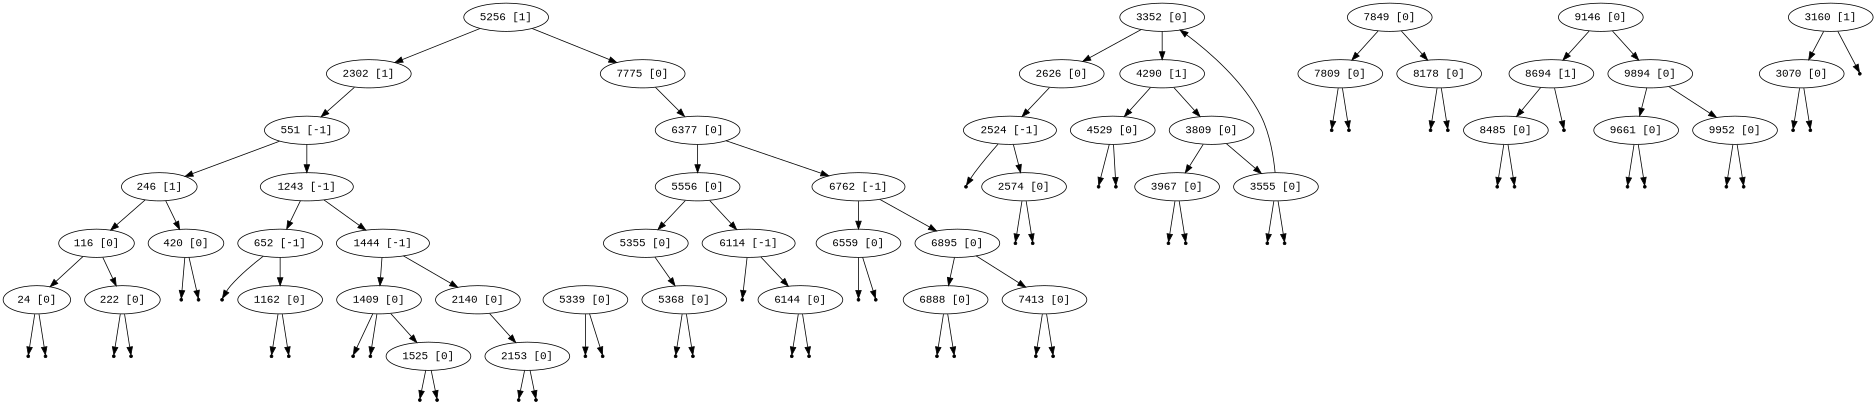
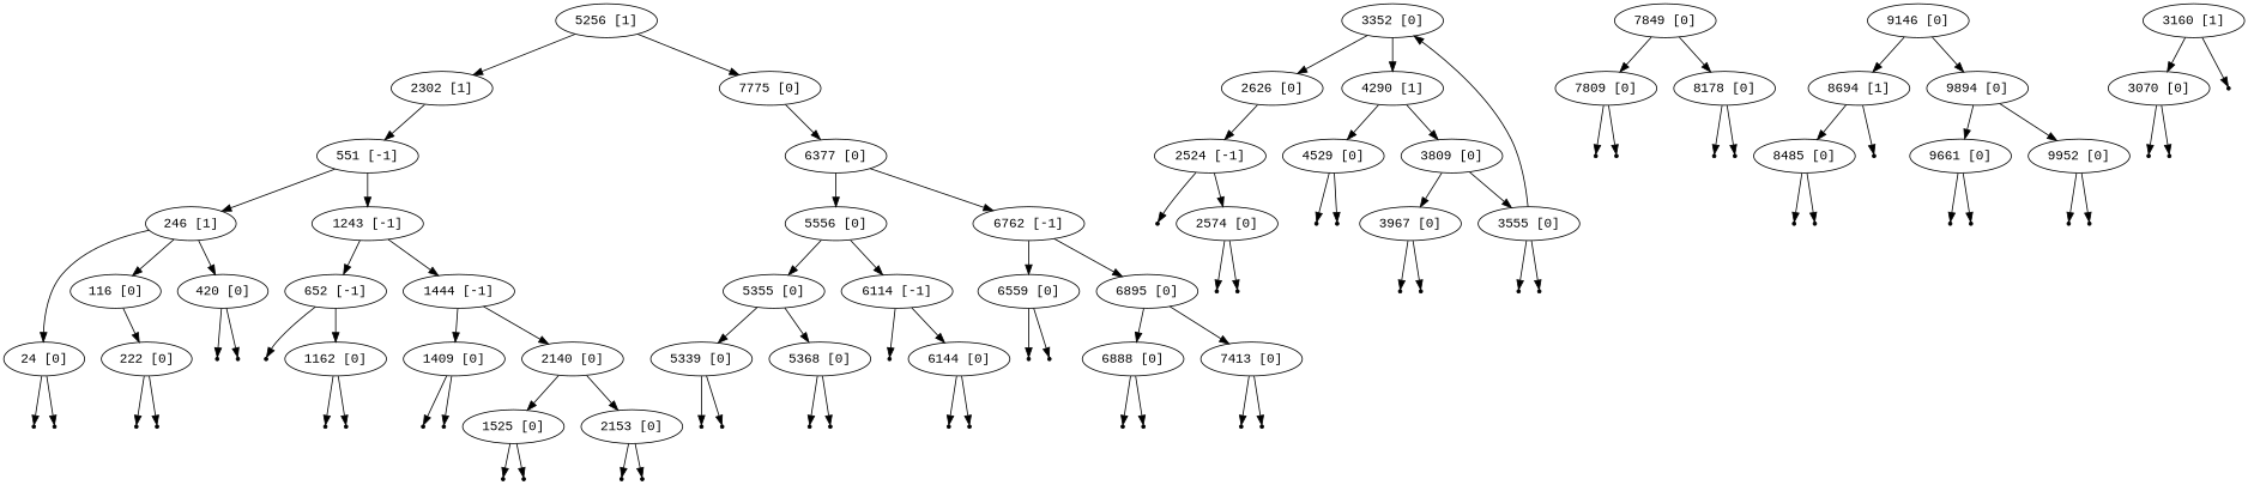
  digraph {
    fontname="Liberation Mono"
    node [fontname="Liberation Mono" shape=point]
    edge [fontname="Liberation Mono"]
    n1 [label="5256 [1]" shape=""]
    n2 [label="2302 [1]" shape=""]
    n3 [label="7775 [0]" shape=""]
    n4 [label="551 [-1]" shape=""]
    n5 [label="6377 [0]" shape=""]
    n6 [label="246 [1]" shape=""]
    n7 [label="1243 [-1]" shape=""]
    n8 [label="3352 [0]" shape=""]
    n9 [label="2626 [0]" shape=""]
    n10 [label="4290 [1]" shape=""]
    n11 [label="5556 [0]" shape=""]
    n12 [label="6762 [-1]" shape=""]
    n13 [label="116 [0]" shape=""]
    n14 [label="420 [0]" shape=""]
    n15 [label="652 [-1]" shape=""]
    n16 [label="1444 [-1]" shape=""]
    n17 [label="2524 [-1]" shape=""]
    n18 [label="3809 [0]" shape=""]
    n19 [label="4529 [0]" shape=""]
    n20 [label="5355 [0]" shape=""]
    n21 [label="6114 [-1]" shape=""]
    n22 [label="6559 [0]" shape=""]
    n23 [label="6895 [0]" shape=""]
    n24 [label="7849 [0]" shape=""]
    n25 [label="7809 [0]" shape=""]
    n26 [label="8178 [0]" shape=""]
    n27 [label="9146 [0]" shape=""]
    n28 [label="8694 [1]" shape=""]
    n29 [label="9894 [0]" shape=""]
    n30 [label="24 [0]" shape=""]
    n31 [label="222 [0]" shape=""]
    null0
    null1
    null2
    n35 [label="1162 [0]" shape=""]
    n36 [label="1409 [0]" shape=""]
    n37 [label="2140 [0]" shape=""]
    null3
    n39 [label="2574 [0]" shape=""]
    n40 [label="3160 [1]" shape=""]
    n41 [label="3070 [0]" shape=""]
    null4
    n43 [label="3555 [0]" shape=""]
    n44 [label="3967 [0]" shape=""]
    null5
    null6
    n47 [label="5339 [0]" shape=""]
    n48 [label="5368 [0]" shape=""]
    null7
    n50 [label="6144 [0]" shape=""]
    null8
    null9
    n53 [label="6888 [0]" shape=""]
    n54 [label="7413 [0]" shape=""]
    null10
    null11
    null12
    null13
    n59 [label="8485 [0]" shape=""]
    null14
    n61 [label="9661 [0]" shape=""]
    n62 [label="9952 [0]" shape=""]
    null15
    null16
    null17
    null18
    null19
    null20
    null21
    null22
    n71 [label="1525 [0]" shape=""]
    n72 [label="2153 [0]" shape=""]
    null23
    null24
    null25
    null26
    null27
    null28
    null29
    null30
    null31
    null32
    null33
    null34
    null35
    null36
    null37
    null38
    null39
    null40
    null41
    null42
    null43
    null44
    null45
    null46
    null47
    null48
    null49
    null50
    n1 -> n2
    n1 -> n3
    n2 -> n4
    n3 -> n5
    n4 -> n6
    n4 -> n7
    n5 -> n11
    n5 -> n12
    n6 -> n13
    n6 -> n14
    n7 -> n15
    n7 -> n16
    n8 -> n9
    n8 -> n10
    n9 -> n17
    n10 -> n18
    n10 -> n19
    n11 -> n20
    n11 -> n21
    n12 -> n22
    n12 -> n23
-   n13 -> n30
+   n6 -> n30
    n13 -> n31
    n14 -> null0
    n14 -> null1
    n15 -> null2
    n15 -> n35
    n16 -> n36
    n16 -> n37
    n17 -> null3
    n17 -> n39
    n18 -> n43
    n18 -> n44
    n19 -> null5
    n19 -> null6
+   n20 -> n47
    n20 -> n48
    n21 -> null7
    n21 -> n50
    n22 -> null8
    n22 -> null9
    n23 -> n53
    n23 -> n54
    n24 -> n25
    n24 -> n26
    n25 -> null10
    n25 -> null11
    n26 -> null12
    n26 -> null13
    n27 -> n28
    n27 -> n29
    n28 -> n59
    n28 -> null14
    n29 -> n61
    n29 -> n62
    n30 -> null15
    n30 -> null16
    n31 -> null17
    n31 -> null18
    n35 -> null19
    n35 -> null20
    n36 -> null21
    n36 -> null22
-   n36 -> n71
+   n37 -> n71
    n37 -> n72
    n39 -> null23
    n39 -> null24
    n40 -> n41
    n40 -> null4
    n41 -> null25
    n41 -> null26
    n43 -> n8
    n43 -> null27
    n43 -> null28
    n44 -> null29
    n44 -> null30
    n47 -> null31
    n47 -> null32
    n48 -> null33
    n48 -> null34
    n50 -> null35
    n50 -> null36
    n53 -> null37
    n53 -> null38
    n54 -> null39
    n54 -> null40
    n59 -> null41
    n59 -> null42
    n61 -> null43
    n61 -> null44
    n62 -> null45
    n62 -> null46
    n71 -> null47
    n71 -> null48
    n72 -> null49
    n72 -> null50
  }
